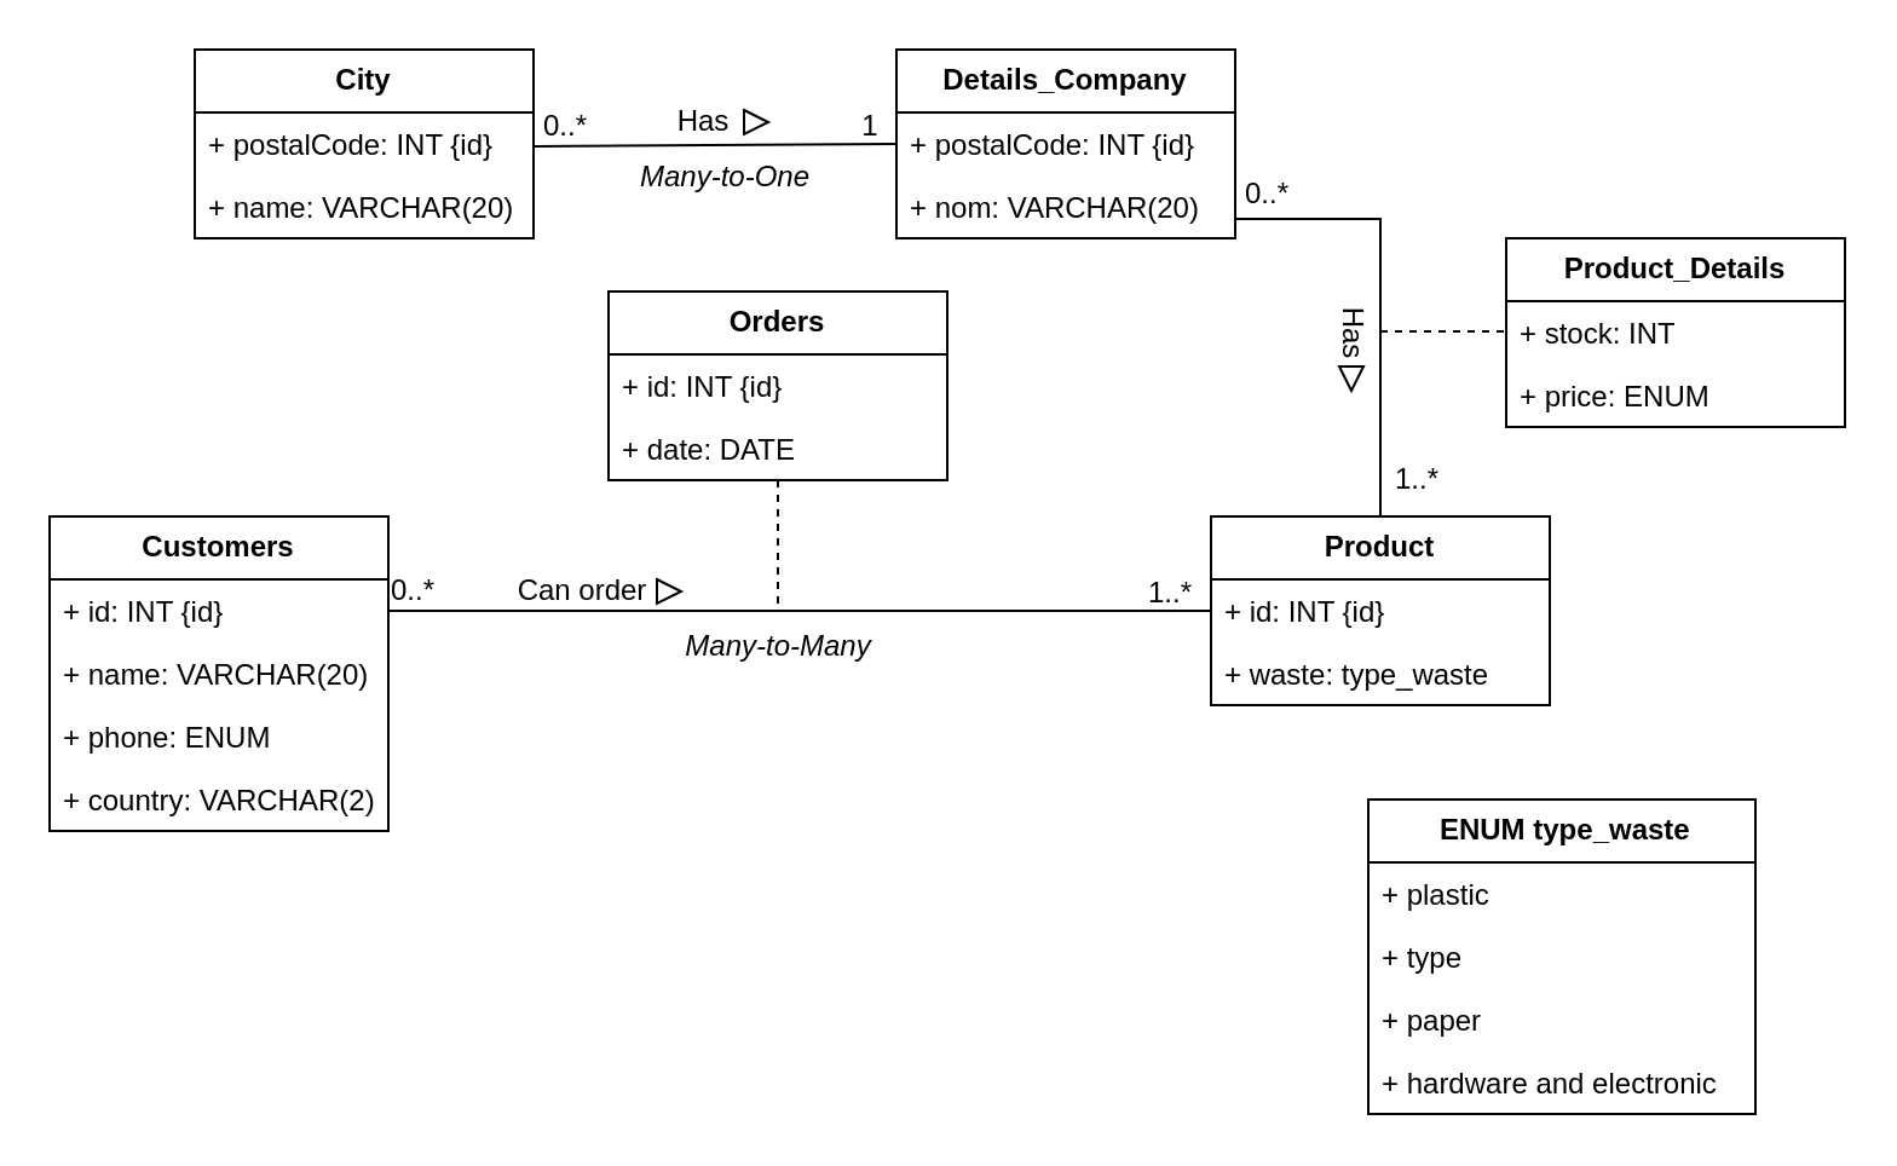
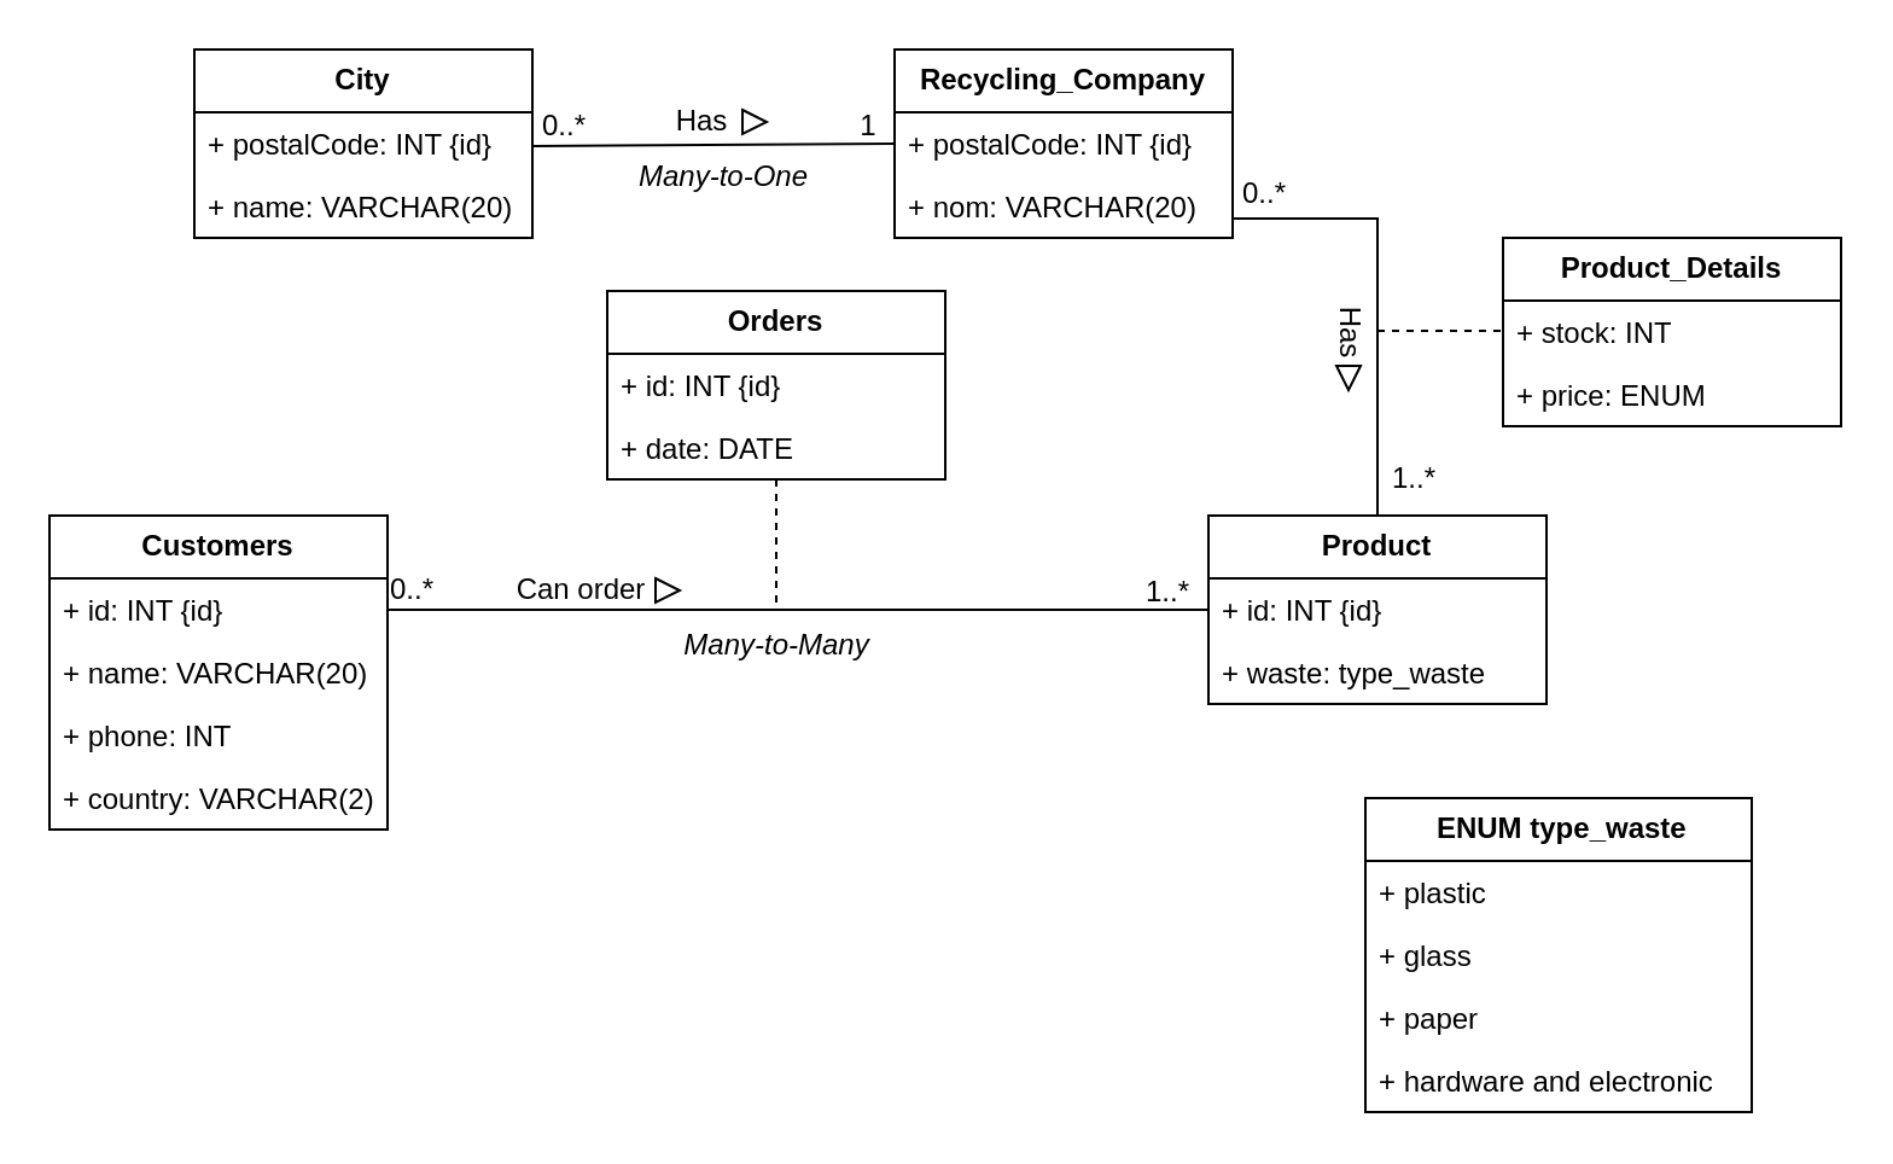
  <mxCell id="0" />
  <mxCell id="1" parent="0" />
  <mxCell id="2" value="&lt;div&gt;&lt;b&gt;City&lt;/b&gt;&lt;/div&gt;" style="swimlane;fontStyle=0;childLayout=stackLayout;horizontal=1;startSize=26;fillColor=none;horizontalStack=0;resizeParent=1;resizeParentMax=0;resizeLast=0;collapsible=1;marginBottom=0;whiteSpace=wrap;html=1;" parent="1" vertex="1"><mxGeometry x="80" y="20" width="140" height="78" as="geometry" /></mxCell>
  <mxCell id="3" value="+ postalCode: INT {id} " style="text;strokeColor=none;fillColor=none;align=left;verticalAlign=top;spacingLeft=4;spacingRight=4;overflow=hidden;rotatable=0;points=[[0,0.5],[1,0.5]];portConstraint=eastwest;whiteSpace=wrap;html=1;" parent="2" vertex="1"><mxGeometry y="26" width="140" height="26" as="geometry" /></mxCell>
  <mxCell id="4" value="+ name: VARCHAR(20)" style="text;strokeColor=none;fillColor=none;align=left;verticalAlign=top;spacingLeft=4;spacingRight=4;overflow=hidden;rotatable=0;points=[[0,0.5],[1,0.5]];portConstraint=eastwest;whiteSpace=wrap;html=1;" parent="2" vertex="1"><mxGeometry y="52" width="140" height="26" as="geometry" /></mxCell>
  <mxCell id="5" value="&lt;div&gt;Customers&lt;/div&gt;" style="swimlane;fontStyle=1;childLayout=stackLayout;horizontal=1;startSize=26;fillColor=none;horizontalStack=0;resizeParent=1;resizeParentMax=0;resizeLast=0;collapsible=1;marginBottom=0;whiteSpace=wrap;html=1;" parent="1" vertex="1"><mxGeometry x="20" y="213" width="140" height="130" as="geometry" /></mxCell>
  <mxCell id="6" value="+ id: INT {id} " style="text;strokeColor=none;fillColor=none;align=left;verticalAlign=top;spacingLeft=4;spacingRight=4;overflow=hidden;rotatable=0;points=[[0,0.5],[1,0.5]];portConstraint=eastwest;whiteSpace=wrap;html=1;" parent="5" vertex="1"><mxGeometry y="26" width="140" height="26" as="geometry" /></mxCell>
  <mxCell id="7" value="+ name: VARCHAR(20)" style="text;strokeColor=none;fillColor=none;align=left;verticalAlign=top;spacingLeft=4;spacingRight=4;overflow=hidden;rotatable=0;points=[[0,0.5],[1,0.5]];portConstraint=eastwest;whiteSpace=wrap;html=1;" parent="5" vertex="1"><mxGeometry y="52" width="140" height="26" as="geometry" /></mxCell>
- <mxCell id="8" value="+ phone: ENUM" style="text;strokeColor=none;fillColor=none;align=left;verticalAlign=top;spacingLeft=4;spacingRight=4;overflow=hidden;rotatable=0;points=[[0,0.5],[1,0.5]];portConstraint=eastwest;whiteSpace=wrap;html=1;" parent="5" vertex="1"><mxGeometry y="78" width="140" height="26" as="geometry" /></mxCell>
+ <mxCell id="8" value="+ phone: INT" style="text;strokeColor=none;fillColor=none;align=left;verticalAlign=top;spacingLeft=4;spacingRight=4;overflow=hidden;rotatable=0;points=[[0,0.5],[1,0.5]];portConstraint=eastwest;whiteSpace=wrap;html=1;" parent="5" vertex="1"><mxGeometry y="78" width="140" height="26" as="geometry" /></mxCell>
  <mxCell id="9" value="+ country: VARCHAR(2)" style="text;strokeColor=none;fillColor=none;align=left;verticalAlign=top;spacingLeft=4;spacingRight=4;overflow=hidden;rotatable=0;points=[[0,0.5],[1,0.5]];portConstraint=eastwest;whiteSpace=wrap;html=1;" parent="5" vertex="1"><mxGeometry y="104" width="140" height="26" as="geometry" /></mxCell>
  <mxCell id="10" value="Orders" style="swimlane;fontStyle=1;childLayout=stackLayout;horizontal=1;startSize=26;fillColor=none;horizontalStack=0;resizeParent=1;resizeParentMax=0;resizeLast=0;collapsible=1;marginBottom=0;whiteSpace=wrap;html=1;" parent="1" vertex="1"><mxGeometry x="251" y="120" width="140" height="78" as="geometry" /></mxCell>
  <mxCell id="11" value="+ id: INT {id} " style="text;strokeColor=none;fillColor=none;align=left;verticalAlign=top;spacingLeft=4;spacingRight=4;overflow=hidden;rotatable=0;points=[[0,0.5],[1,0.5]];portConstraint=eastwest;whiteSpace=wrap;html=1;" parent="10" vertex="1"><mxGeometry y="26" width="140" height="26" as="geometry" /></mxCell>
  <mxCell id="12" value="+ date: DATE" style="text;strokeColor=none;fillColor=none;align=left;verticalAlign=top;spacingLeft=4;spacingRight=4;overflow=hidden;rotatable=0;points=[[0,0.5],[1,0.5]];portConstraint=eastwest;whiteSpace=wrap;html=1;" parent="10" vertex="1"><mxGeometry y="52" width="140" height="26" as="geometry" /></mxCell>
- <mxCell id="13" value="&lt;b&gt;Details_Company&lt;/b&gt;" style="swimlane;fontStyle=0;childLayout=stackLayout;horizontal=1;startSize=26;fillColor=none;horizontalStack=0;resizeParent=1;resizeParentMax=0;resizeLast=0;collapsible=1;marginBottom=0;whiteSpace=wrap;html=1;" parent="1" vertex="1"><mxGeometry x="370" y="20" width="140" height="78" as="geometry" /></mxCell>
+ <mxCell id="13" value="&lt;b&gt;Recycling_Company&lt;/b&gt;" style="swimlane;fontStyle=0;childLayout=stackLayout;horizontal=1;startSize=26;fillColor=none;horizontalStack=0;resizeParent=1;resizeParentMax=0;resizeLast=0;collapsible=1;marginBottom=0;whiteSpace=wrap;html=1;" parent="1" vertex="1"><mxGeometry x="370" y="20" width="140" height="78" as="geometry" /></mxCell>
  <mxCell id="14" value="&lt;div&gt;+ postalCode: INT {id} &lt;/div&gt;" style="text;strokeColor=none;fillColor=none;align=left;verticalAlign=top;spacingLeft=4;spacingRight=4;overflow=hidden;rotatable=0;points=[[0,0.5],[1,0.5]];portConstraint=eastwest;whiteSpace=wrap;html=1;" parent="13" vertex="1"><mxGeometry y="26" width="140" height="26" as="geometry" /></mxCell>
  <mxCell id="15" value="+ nom: VARCHAR(20)" style="text;strokeColor=none;fillColor=none;align=left;verticalAlign=top;spacingLeft=4;spacingRight=4;overflow=hidden;rotatable=0;points=[[0,0.5],[1,0.5]];portConstraint=eastwest;whiteSpace=wrap;html=1;" parent="13" vertex="1"><mxGeometry y="52" width="140" height="26" as="geometry" /></mxCell>
  <mxCell id="16" value="&amp;nbsp;ENUM type_waste" style="swimlane;fontStyle=1;childLayout=stackLayout;horizontal=1;startSize=26;fillColor=none;horizontalStack=0;resizeParent=1;resizeParentMax=0;resizeLast=0;collapsible=1;marginBottom=0;whiteSpace=wrap;html=1;" parent="1" vertex="1"><mxGeometry x="565" y="330" width="160" height="130" as="geometry" /></mxCell>
  <mxCell id="17" value="+ plastic " style="text;strokeColor=none;fillColor=none;align=left;verticalAlign=top;spacingLeft=4;spacingRight=4;overflow=hidden;rotatable=0;points=[[0,0.5],[1,0.5]];portConstraint=eastwest;whiteSpace=wrap;html=1;" parent="16" vertex="1"><mxGeometry y="26" width="160" height="26" as="geometry" /></mxCell>
- <mxCell id="18" value="+ type" style="text;strokeColor=none;fillColor=none;align=left;verticalAlign=top;spacingLeft=4;spacingRight=4;overflow=hidden;rotatable=0;points=[[0,0.5],[1,0.5]];portConstraint=eastwest;whiteSpace=wrap;html=1;" parent="16" vertex="1"><mxGeometry y="52" width="160" height="26" as="geometry" /></mxCell>
+ <mxCell id="18" value="+ glass" style="text;strokeColor=none;fillColor=none;align=left;verticalAlign=top;spacingLeft=4;spacingRight=4;overflow=hidden;rotatable=0;points=[[0,0.5],[1,0.5]];portConstraint=eastwest;whiteSpace=wrap;html=1;" parent="16" vertex="1"><mxGeometry y="52" width="160" height="26" as="geometry" /></mxCell>
  <mxCell id="19" value="+ paper" style="text;strokeColor=none;fillColor=none;align=left;verticalAlign=top;spacingLeft=4;spacingRight=4;overflow=hidden;rotatable=0;points=[[0,0.5],[1,0.5]];portConstraint=eastwest;whiteSpace=wrap;html=1;" parent="16" vertex="1"><mxGeometry y="78" width="160" height="26" as="geometry" /></mxCell>
  <mxCell id="20" value="+ hardware and electronic" style="text;strokeColor=none;fillColor=none;align=left;verticalAlign=top;spacingLeft=4;spacingRight=4;overflow=hidden;rotatable=0;points=[[0,0.5],[1,0.5]];portConstraint=eastwest;whiteSpace=wrap;html=1;" parent="16" vertex="1"><mxGeometry y="104" width="160" height="26" as="geometry" /></mxCell>
  <mxCell id="21" value="Product" style="swimlane;fontStyle=1;childLayout=stackLayout;horizontal=1;startSize=26;fillColor=none;horizontalStack=0;resizeParent=1;resizeParentMax=0;resizeLast=0;collapsible=1;marginBottom=0;whiteSpace=wrap;html=1;" parent="1" vertex="1"><mxGeometry x="500" y="213" width="140" height="78" as="geometry" /></mxCell>
  <mxCell id="22" value="+ id: INT {id} " style="text;strokeColor=none;fillColor=none;align=left;verticalAlign=top;spacingLeft=4;spacingRight=4;overflow=hidden;rotatable=0;points=[[0,0.5],[1,0.5]];portConstraint=eastwest;whiteSpace=wrap;html=1;" parent="21" vertex="1"><mxGeometry y="26" width="140" height="26" as="geometry" /></mxCell>
  <mxCell id="23" value="+ waste: type_waste" style="text;strokeColor=none;fillColor=none;align=left;verticalAlign=top;spacingLeft=4;spacingRight=4;overflow=hidden;rotatable=0;points=[[0,0.5],[1,0.5]];portConstraint=eastwest;whiteSpace=wrap;html=1;" vertex="1" parent="21"><mxGeometry y="52" width="140" height="26" as="geometry" /></mxCell>
  <mxCell id="24" value="0..*" style="text;html=1;align=center;verticalAlign=middle;resizable=0;points=[];autosize=1;strokeColor=none;fillColor=none;" parent="1" vertex="1"><mxGeometry x="150" y="229" width="40" height="30" as="geometry" /></mxCell>
  <mxCell id="25" value="1..*" style="text;html=1;align=center;verticalAlign=middle;resizable=0;points=[];autosize=1;strokeColor=none;fillColor=none;" parent="1" vertex="1"><mxGeometry x="463" y="230" width="40" height="30" as="geometry" /></mxCell>
  <mxCell id="26" value="" style="line;strokeWidth=1;fillColor=none;align=right;verticalAlign=bottom;spacingTop=-1;spacingLeft=3;spacingRight=3;rotatable=0;labelPosition=left;points=[];portConstraint=eastwest;strokeColor=inherit;verticalLabelPosition=top;direction=south;dashed=1;" parent="1" vertex="1"><mxGeometry x="317" y="198" width="8" height="52" as="geometry" /></mxCell>
  <mxCell id="27" value="Many-to-Many" style="text;html=1;align=center;verticalAlign=middle;resizable=0;points=[];autosize=1;strokeColor=none;fillColor=none;fontStyle=2;fontFamily=Helvetica;" parent="1" vertex="1"><mxGeometry x="271" y="252" width="100" height="30" as="geometry" /></mxCell>
  <mxCell id="28" value="Many-to-One" style="text;html=1;align=center;verticalAlign=middle;resizable=0;points=[];autosize=1;strokeColor=none;fillColor=none;fontStyle=2" parent="1" vertex="1"><mxGeometry x="254" y="58" width="90" height="30" as="geometry" /></mxCell>
  <mxCell id="29" value="" style="endArrow=none;html=1;rounded=0;entryX=0;entryY=0.5;entryDx=0;entryDy=0;" edge="1" parent="1" target="14"><mxGeometry width="50" height="50" relative="1" as="geometry"><mxPoint x="220" y="60" as="sourcePoint" /><mxPoint x="300" y="50" as="targetPoint" /></mxGeometry></mxCell>
  <mxCell id="30" value="0..*" style="text;html=1;align=center;verticalAlign=middle;resizable=0;points=[];autosize=1;strokeColor=none;fillColor=none;" vertex="1" parent="1"><mxGeometry x="213" y="37" width="40" height="30" as="geometry" /></mxCell>
  <mxCell id="31" value="1" style="text;html=1;align=center;verticalAlign=middle;resizable=0;points=[];autosize=1;strokeColor=none;fillColor=none;" vertex="1" parent="1"><mxGeometry x="344" y="37" width="30" height="30" as="geometry" /></mxCell>
  <mxCell id="32" value="Has" style="text;html=1;align=center;verticalAlign=middle;resizable=0;points=[];autosize=1;strokeColor=none;fillColor=none;" vertex="1" parent="1"><mxGeometry x="270" y="35" width="40" height="30" as="geometry" /></mxCell>
  <mxCell id="33" value="" style="triangle;whiteSpace=wrap;html=1;" vertex="1" parent="1"><mxGeometry x="307" y="45" width="10" height="10" as="geometry" /></mxCell>
  <mxCell id="34" value="" style="endArrow=none;html=1;rounded=0;entryX=0.5;entryY=0;entryDx=0;entryDy=0;" edge="1" parent="1" target="21"><mxGeometry width="50" height="50" relative="1" as="geometry"><mxPoint x="510" y="90" as="sourcePoint" /><mxPoint x="560" y="40" as="targetPoint" /><Array as="points"><mxPoint x="570" y="90" /></Array></mxGeometry></mxCell>
  <mxCell id="35" value="Has" style="text;html=1;align=center;verticalAlign=middle;resizable=0;points=[];autosize=1;strokeColor=none;fillColor=none;rotation=90;" vertex="1" parent="1"><mxGeometry x="539" y="122" width="40" height="30" as="geometry" /></mxCell>
  <mxCell id="36" value="0..*" style="text;html=1;align=center;verticalAlign=middle;resizable=0;points=[];autosize=1;strokeColor=none;fillColor=none;" vertex="1" parent="1"><mxGeometry x="503" y="65" width="40" height="30" as="geometry" /></mxCell>
  <mxCell id="37" value="1..*" style="text;html=1;align=center;verticalAlign=middle;resizable=0;points=[];autosize=1;strokeColor=none;fillColor=none;" vertex="1" parent="1"><mxGeometry x="565" y="183" width="40" height="30" as="geometry" /></mxCell>
  <mxCell id="38" value="" style="triangle;whiteSpace=wrap;html=1;rotation=90;" vertex="1" parent="1"><mxGeometry x="553" y="151" width="10" height="10" as="geometry" /></mxCell>
  <mxCell id="39" value="Product_Details" style="swimlane;fontStyle=1;childLayout=stackLayout;horizontal=1;startSize=26;fillColor=none;horizontalStack=0;resizeParent=1;resizeParentMax=0;resizeLast=0;collapsible=1;marginBottom=0;whiteSpace=wrap;html=1;" vertex="1" parent="1"><mxGeometry x="622" y="98" width="140" height="78" as="geometry" /></mxCell>
  <mxCell id="40" value="+ stock: INT" style="text;strokeColor=none;fillColor=none;align=left;verticalAlign=top;spacingLeft=4;spacingRight=4;overflow=hidden;rotatable=0;points=[[0,0.5],[1,0.5]];portConstraint=eastwest;whiteSpace=wrap;html=1;" parent="39" vertex="1"><mxGeometry y="26" width="140" height="26" as="geometry" /></mxCell>
  <mxCell id="41" value="+ price: ENUM" style="text;strokeColor=none;fillColor=none;align=left;verticalAlign=top;spacingLeft=4;spacingRight=4;overflow=hidden;rotatable=0;points=[[0,0.5],[1,0.5]];portConstraint=eastwest;whiteSpace=wrap;html=1;" parent="39" vertex="1"><mxGeometry y="52" width="140" height="26" as="geometry" /></mxCell>
  <mxCell id="42" value="" style="line;strokeWidth=1;fillColor=none;align=right;verticalAlign=bottom;spacingTop=-1;spacingLeft=3;spacingRight=3;rotatable=0;labelPosition=left;points=[];portConstraint=eastwest;strokeColor=inherit;verticalLabelPosition=top;direction=west;dashed=1;flipV=1;flipH=1;" vertex="1" parent="1"><mxGeometry x="570" y="60" width="52" height="153" as="geometry" /></mxCell>
  <mxCell id="43" value="" style="endArrow=none;html=1;rounded=0;" edge="1" parent="1" source="6" target="22"><mxGeometry width="50" height="50" relative="1" as="geometry"><mxPoint x="350" y="260" as="sourcePoint" /><mxPoint x="400" y="210" as="targetPoint" /></mxGeometry></mxCell>
  <mxCell id="44" value="Can order" style="text;html=1;align=center;verticalAlign=middle;resizable=0;points=[];autosize=1;strokeColor=none;fillColor=none;" vertex="1" parent="1"><mxGeometry x="200" y="229" width="80" height="30" as="geometry" /></mxCell>
  <mxCell id="45" value="" style="triangle;whiteSpace=wrap;html=1;" vertex="1" parent="1"><mxGeometry x="271" y="239" width="10" height="10" as="geometry" /></mxCell>
